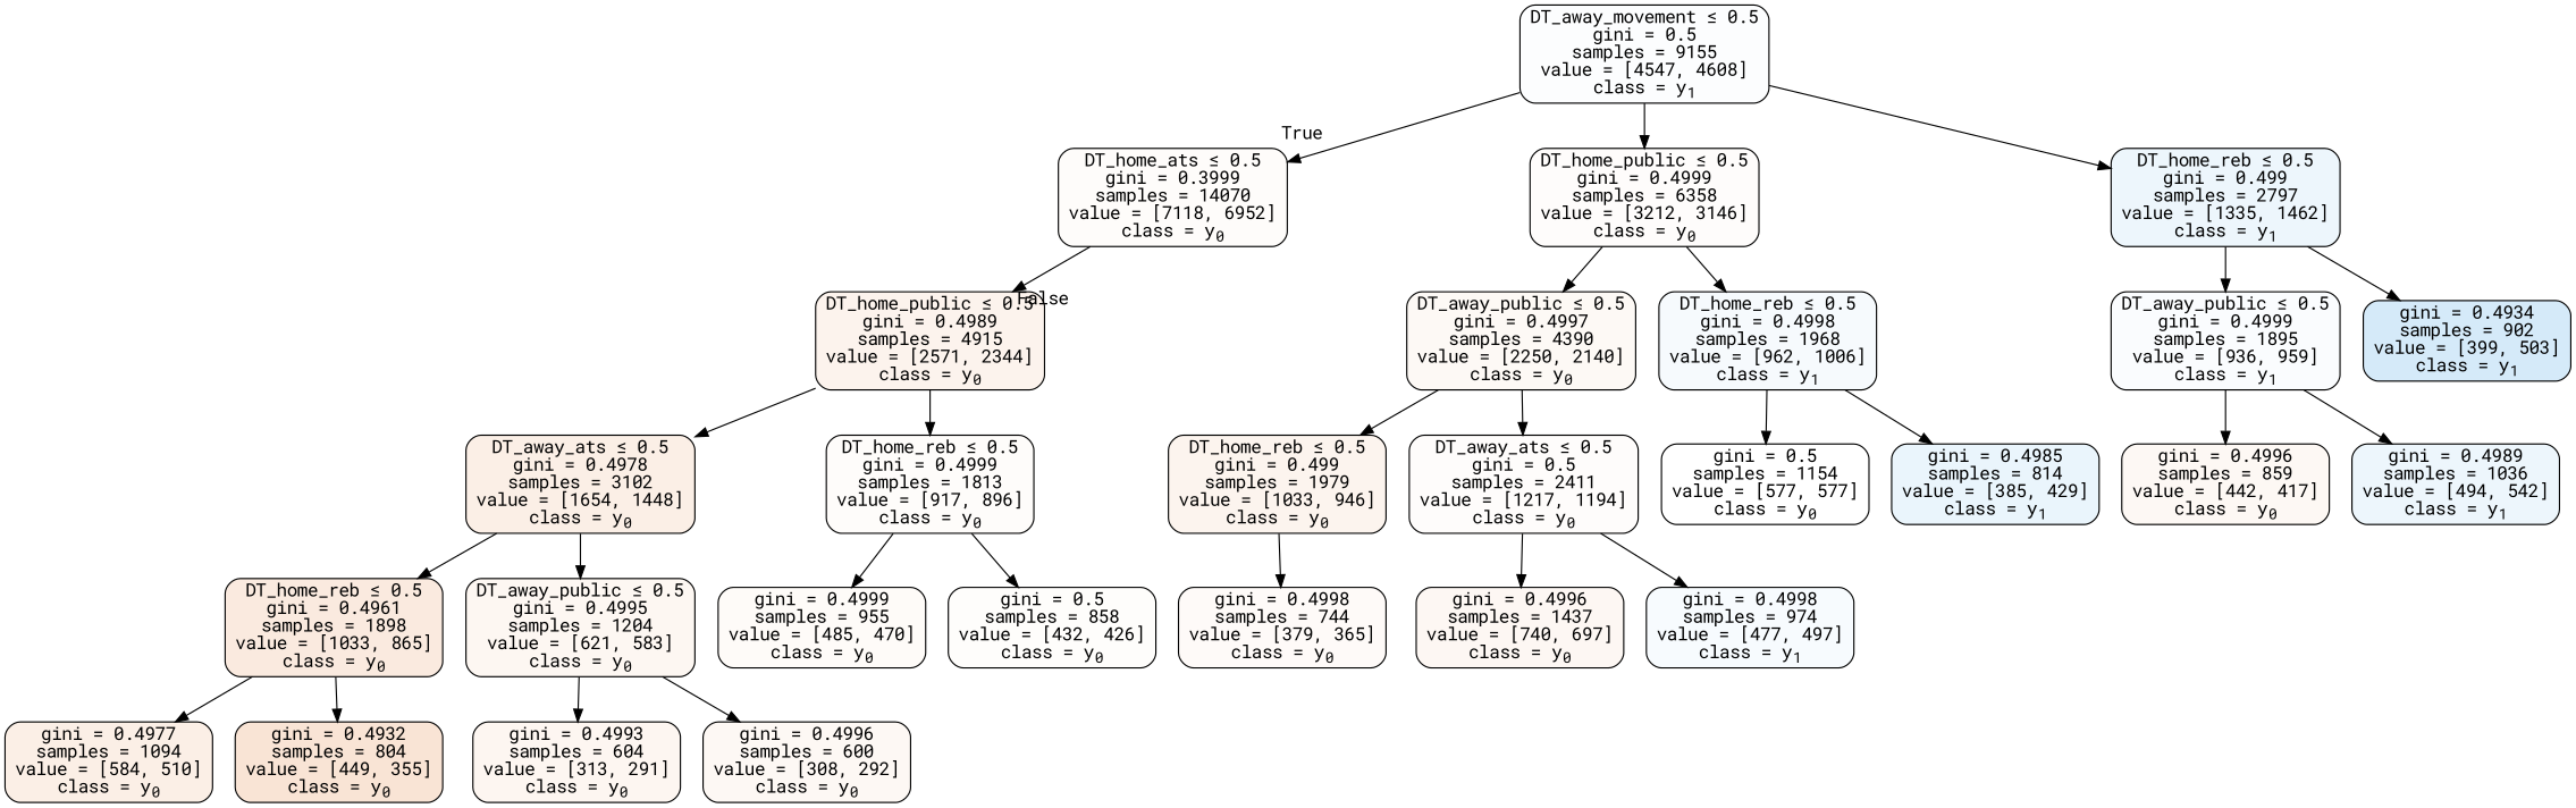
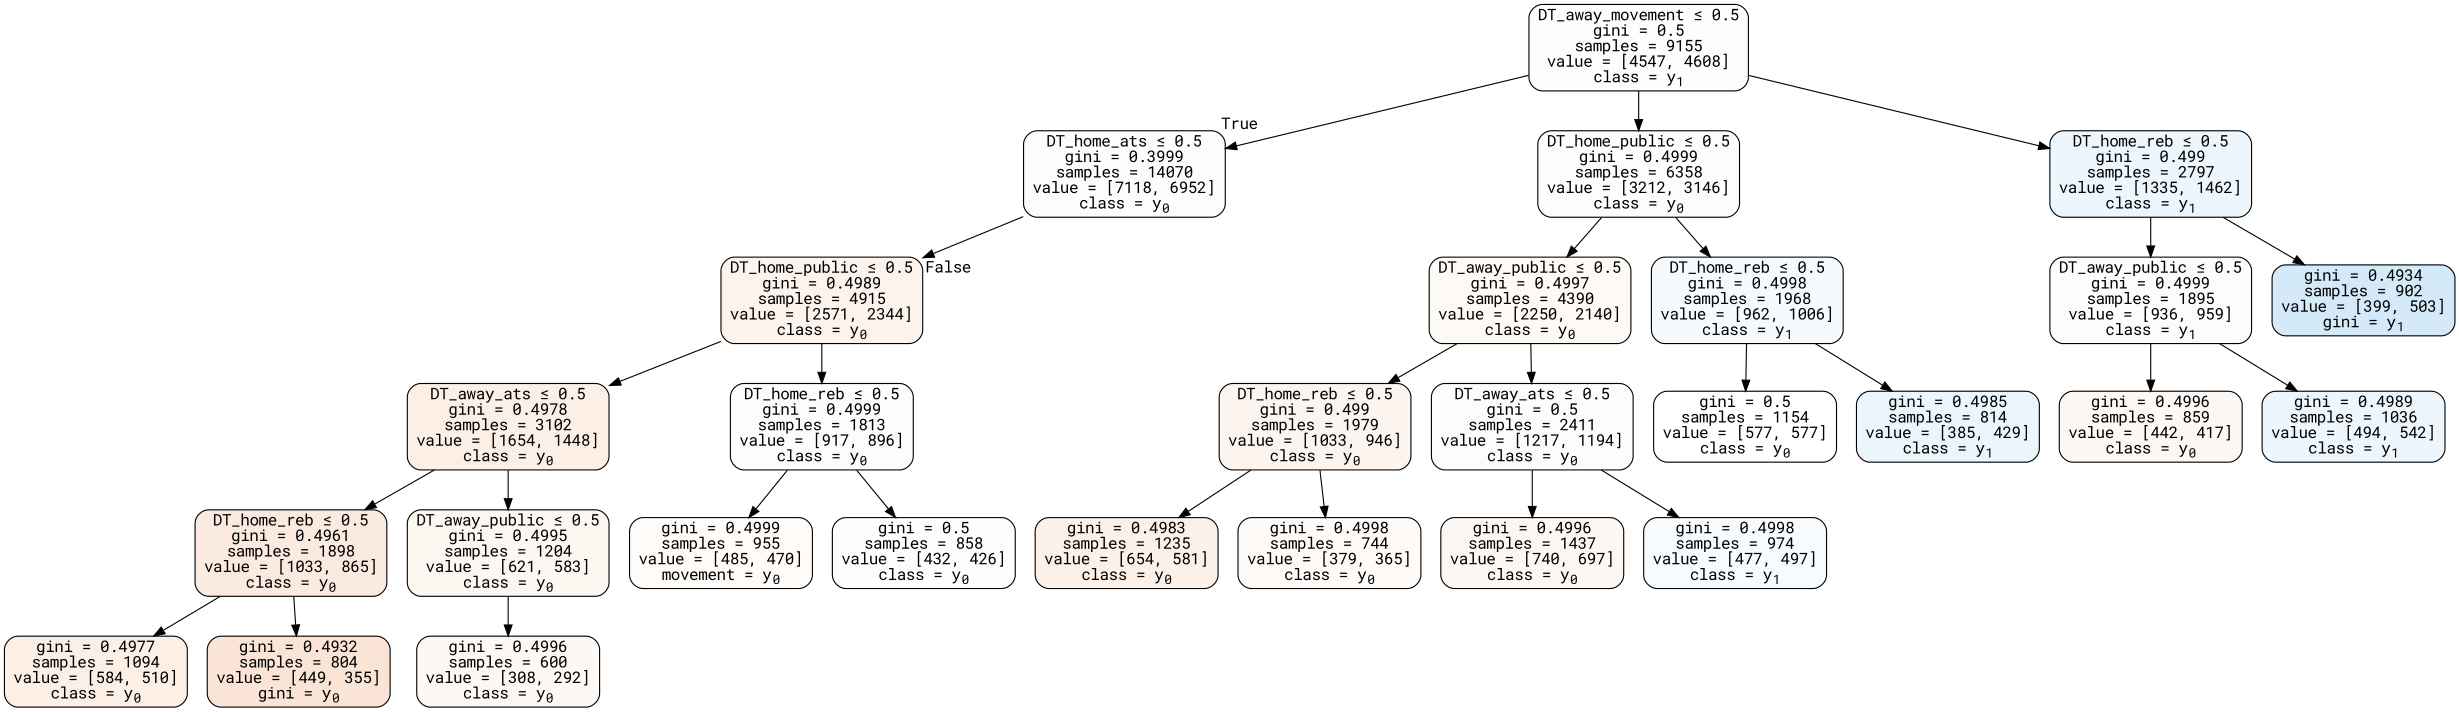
  digraph {
    fontname="Roboto Mono"
    node [color=black fillcolor="#e5813906" fontname="Roboto Mono" shape=box style="filled, rounded"]
    edge [fontname="Roboto Mono"]
    n1 [label=<DT_home_ats &le; 0.5<br/>gini = 0.3999<br/>samples = 14070<br/>value = [7118, 6952]<br/>class = y<SUB>0</SUB>>]
    n2 [fillcolor="#e5813917" label=<DT_home_public &le; 0.5<br/>gini = 0.4989<br/>samples = 4915<br/>value = [2571, 2344]<br/>class = y<SUB>0</SUB>>]
    n3 [fillcolor="#399de503" label=<DT_away_movement &le; 0.5<br/>gini = 0.5<br/>samples = 9155<br/>value = [4547, 4608]<br/>class = y<SUB>1</SUB>>]
    n4 [fillcolor="#e5813905" label=<DT_home_public &le; 0.5<br/>gini = 0.4999<br/>samples = 6358<br/>value = [3212, 3146]<br/>class = y<SUB>0</SUB>>]
    n5 [fillcolor="#399de516" label=<DT_home_reb &le; 0.5<br/>gini = 0.499<br/>samples = 2797<br/>value = [1335, 1462]<br/>class = y<SUB>1</SUB>>]
    n6 [fillcolor="#e5813920" label=<DT_away_ats &le; 0.5<br/>gini = 0.4978<br/>samples = 3102<br/>value = [1654, 1448]<br/>class = y<SUB>0</SUB>>]
    n7 [label=<DT_home_reb &le; 0.5<br/>gini = 0.4999<br/>samples = 1813<br/>value = [917, 896]<br/>class = y<SUB>0</SUB>>]
    n8 [fillcolor="#e581390c" label=<DT_away_public &le; 0.5<br/>gini = 0.4997<br/>samples = 4390<br/>value = [2250, 2140]<br/>class = y<SUB>0</SUB>>]
    n9 [fillcolor="#399de50b" label=<DT_home_reb &le; 0.5<br/>gini = 0.4998<br/>samples = 1968<br/>value = [962, 1006]<br/>class = y<SUB>1</SUB>>]
    n10 [fillcolor="#399de506" label=<DT_away_public &le; 0.5<br/>gini = 0.4999<br/>samples = 1895<br/>value = [936, 959]<br/>class = y<SUB>1</SUB>>]
-   n11 [fillcolor="#399de535" label=<gini = 0.4934<br/>samples = 902<br/>value = [399, 503]<br/>class = y<SUB>1</SUB>>]
+   n11 [fillcolor="#399de535" label=<gini = 0.4934<br/>samples = 902<br/>value = [399, 503]<br/>gini = y<SUB>1</SUB>>]
    n12 [fillcolor="#e5813915" label=<DT_home_reb &le; 0.5<br/>gini = 0.499<br/>samples = 1979<br/>value = [1033, 946]<br/>class = y<SUB>0</SUB>>]
    n13 [fillcolor="#e5813905" label=<DT_away_ats &le; 0.5<br/>gini = 0.5<br/>samples = 2411<br/>value = [1217, 1194]<br/>class = y<SUB>0</SUB>>]
    n14 [fillcolor="#e5813900" label=<gini = 0.5<br/>samples = 1154<br/>value = [577, 577]<br/>class = y<SUB>0</SUB>>]
    n15 [fillcolor="#399de51a" label=<gini = 0.4985<br/>samples = 814<br/>value = [385, 429]<br/>class = y<SUB>1</SUB>>]
+   n16 [fillcolor="#e581391c" label=<gini = 0.4983<br/>samples = 1235<br/>value = [654, 581]<br/>class = y<SUB>0</SUB>>]
    n17 [fillcolor="#e5813909" label=<gini = 0.4998<br/>samples = 744<br/>value = [379, 365]<br/>class = y<SUB>0</SUB>>]
    n18 [fillcolor="#e581390f" label=<gini = 0.4996<br/>samples = 1437<br/>value = [740, 697]<br/>class = y<SUB>0</SUB>>]
    n19 [fillcolor="#399de50a" label=<gini = 0.4998<br/>samples = 974<br/>value = [477, 497]<br/>class = y<SUB>1</SUB>>]
    n20 [fillcolor="#e581390e" label=<gini = 0.4996<br/>samples = 859<br/>value = [442, 417]<br/>class = y<SUB>0</SUB>>]
    n21 [fillcolor="#399de517" label=<gini = 0.4989<br/>samples = 1036<br/>value = [494, 542]<br/>class = y<SUB>1</SUB>>]
    n22 [fillcolor="#e5813929" label=<DT_home_reb &le; 0.5<br/>gini = 0.4961<br/>samples = 1898<br/>value = [1033, 865]<br/>class = y<SUB>0</SUB>>]
    n23 [fillcolor="#e5813910" label=<DT_away_public &le; 0.5<br/>gini = 0.4995<br/>samples = 1204<br/>value = [621, 583]<br/>class = y<SUB>0</SUB>>]
-   n24 [fillcolor="#e5813908" label=<gini = 0.4999<br/>samples = 955<br/>value = [485, 470]<br/>class = y<SUB>0</SUB>>]
+   n24 [fillcolor="#e5813908" label=<gini = 0.4999<br/>samples = 955<br/>value = [485, 470]<br/>movement = y<SUB>0</SUB>>]
    n25 [fillcolor="#e5813904" label=<gini = 0.5<br/>samples = 858<br/>value = [432, 426]<br/>class = y<SUB>0</SUB>>]
    n26 [fillcolor="#e5813920" label=<gini = 0.4977<br/>samples = 1094<br/>value = [584, 510]<br/>class = y<SUB>0</SUB>>]
-   n27 [fillcolor="#e5813935" label=<gini = 0.4932<br/>samples = 804<br/>value = [449, 355]<br/>class = y<SUB>0</SUB>>]
-   n28 [fillcolor="#e5813912" label=<gini = 0.4993<br/>samples = 604<br/>value = [313, 291]<br/>class = y<SUB>0</SUB>>]
+   n27 [fillcolor="#e5813935" label=<gini = 0.4932<br/>samples = 804<br/>value = [449, 355]<br/>gini = y<SUB>0</SUB>>]
    n29 [fillcolor="#e581390d" label=<gini = 0.4996<br/>samples = 600<br/>value = [308, 292]<br/>class = y<SUB>0</SUB>>]
    n1 -> n2 [headlabel=False labelangle=-45 labeldistance=2.5]
    n2 -> n6
    n2 -> n7
    n3 -> n1 [headlabel=True labelangle=45 labeldistance=2.5]
    n3 -> n4
    n3 -> n5
    n4 -> n8
    n4 -> n9
    n5 -> n10
    n5 -> n11
    n6 -> n22
    n6 -> n23
    n7 -> n24
    n7 -> n25
    n8 -> n12
    n8 -> n13
    n9 -> n14
    n9 -> n15
    n10 -> n20
    n10 -> n21
+   n12 -> n16
    n12 -> n17
    n13 -> n18
    n13 -> n19
    n22 -> n26
    n22 -> n27
-   n23 -> n28
    n23 -> n29
  }
